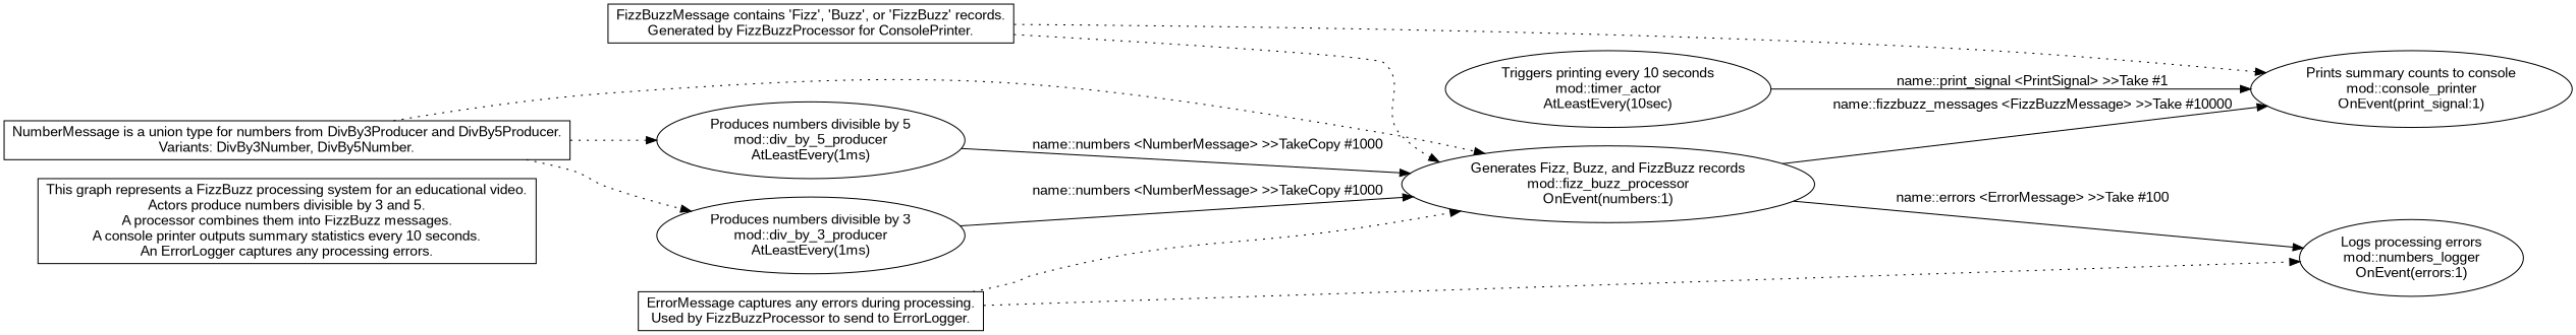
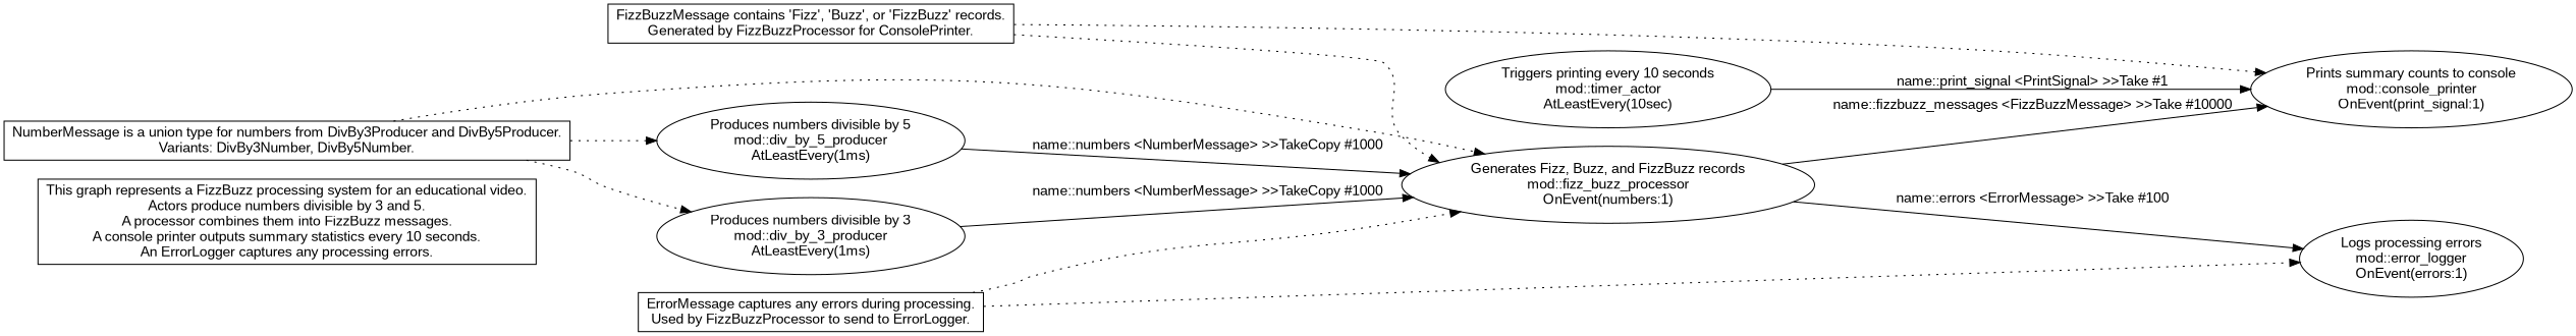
  digraph {
    rankdir=LR
    fontname="Liberation Sans"
    node [fontname="Liberation Sans"]
    edge [fontname="Liberation Sans" style=dotted]
    n1 [label="This graph represents a FizzBuzz processing system for an educational video.\nActors produce numbers divisible by 3 and 5.\nA processor combines them into FizzBuzz messages.\nA console printer outputs summary statistics every 10 seconds.\nAn ErrorLogger captures any processing errors." shape=box]
    n2 [label="Produces numbers divisible by 3\nmod::div_by_3_producer\nAtLeastEvery(1ms)"]
    n3 [label="Generates Fizz, Buzz, and FizzBuzz records\nmod::fizz_buzz_processor\nOnEvent(numbers:1)"]
    n4 [label="Produces numbers divisible by 5\nmod::div_by_5_producer\nAtLeastEvery(1ms)"]
    n5 [label="Prints summary counts to console\nmod::console_printer\nOnEvent(print_signal:1)"]
-   n6 [label="Logs processing errors\nmod::numbers_logger\nOnEvent(errors:1)"]
+   n6 [label="Logs processing errors\nmod::error_logger\nOnEvent(errors:1)"]
    n7 [label="Triggers printing every 10 seconds\nmod::timer_actor\nAtLeastEvery(10sec)"]
    n8 [label="NumberMessage is a union type for numbers from DivBy3Producer and DivBy5Producer.\nVariants: DivBy3Number, DivBy5Number." shape=box]
    n9 [label="FizzBuzzMessage contains 'Fizz', 'Buzz', or 'FizzBuzz' records.\nGenerated by FizzBuzzProcessor for ConsolePrinter." shape=box]
    n10 [label="ErrorMessage captures any errors during processing.\nUsed by FizzBuzzProcessor to send to ErrorLogger." shape=box]
    n2 -> n3 [label="name::numbers <NumberMessage> >>TakeCopy #1000" style=""]
    n3 -> n5 [label="name::fizzbuzz_messages <FizzBuzzMessage> >>Take #10000" style=""]
    n3 -> n6 [label="name::errors <ErrorMessage> >>Take #100" style=""]
    n4 -> n3 [label="name::numbers <NumberMessage> >>TakeCopy #1000" style=""]
    n7 -> n5 [label="name::print_signal <PrintSignal> >>Take #1" style=""]
    n8 -> n2
    n8 -> n3
    n8 -> n4
    n9 -> n3
    n9 -> n5
    n10 -> n3
    n10 -> n6
  }
